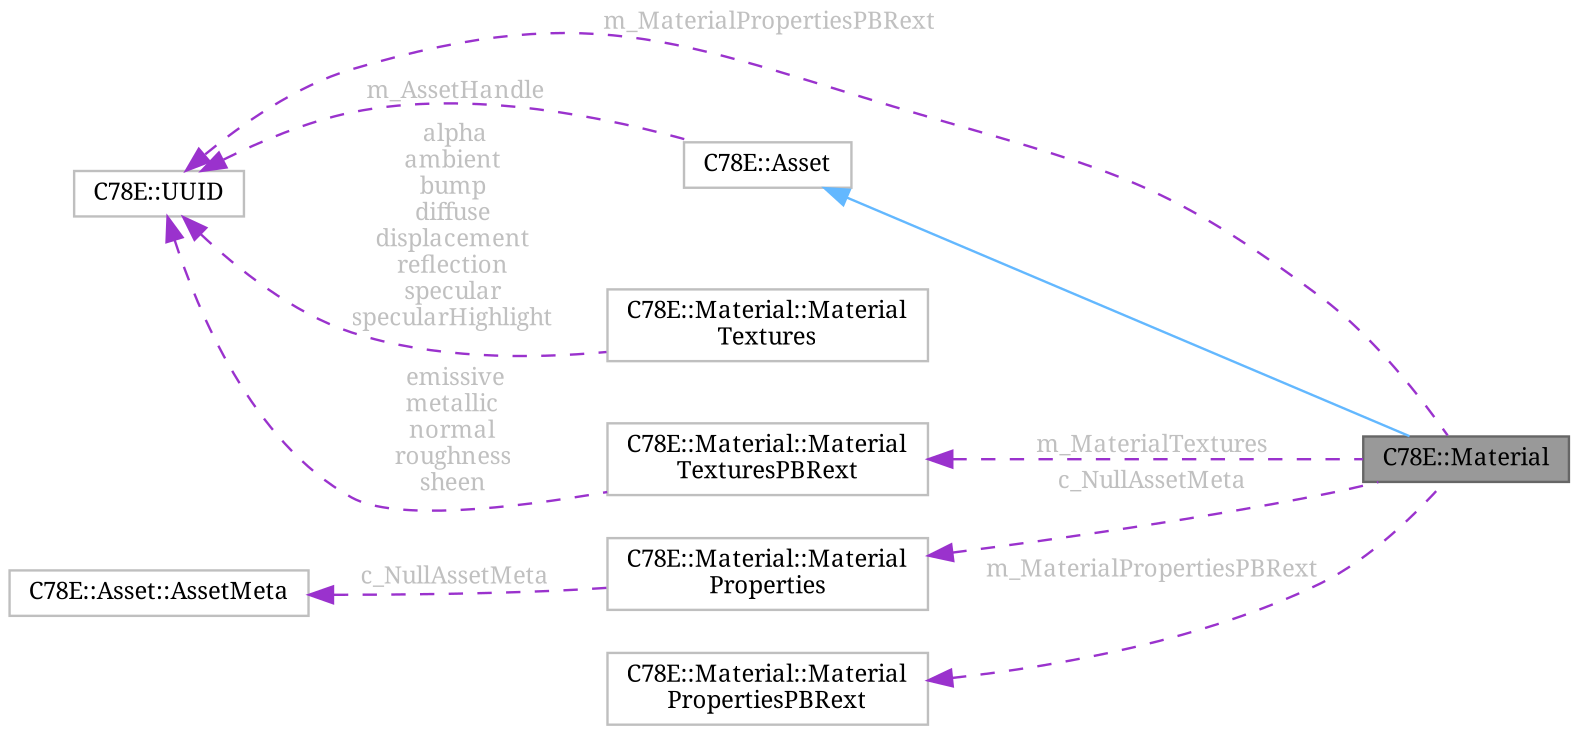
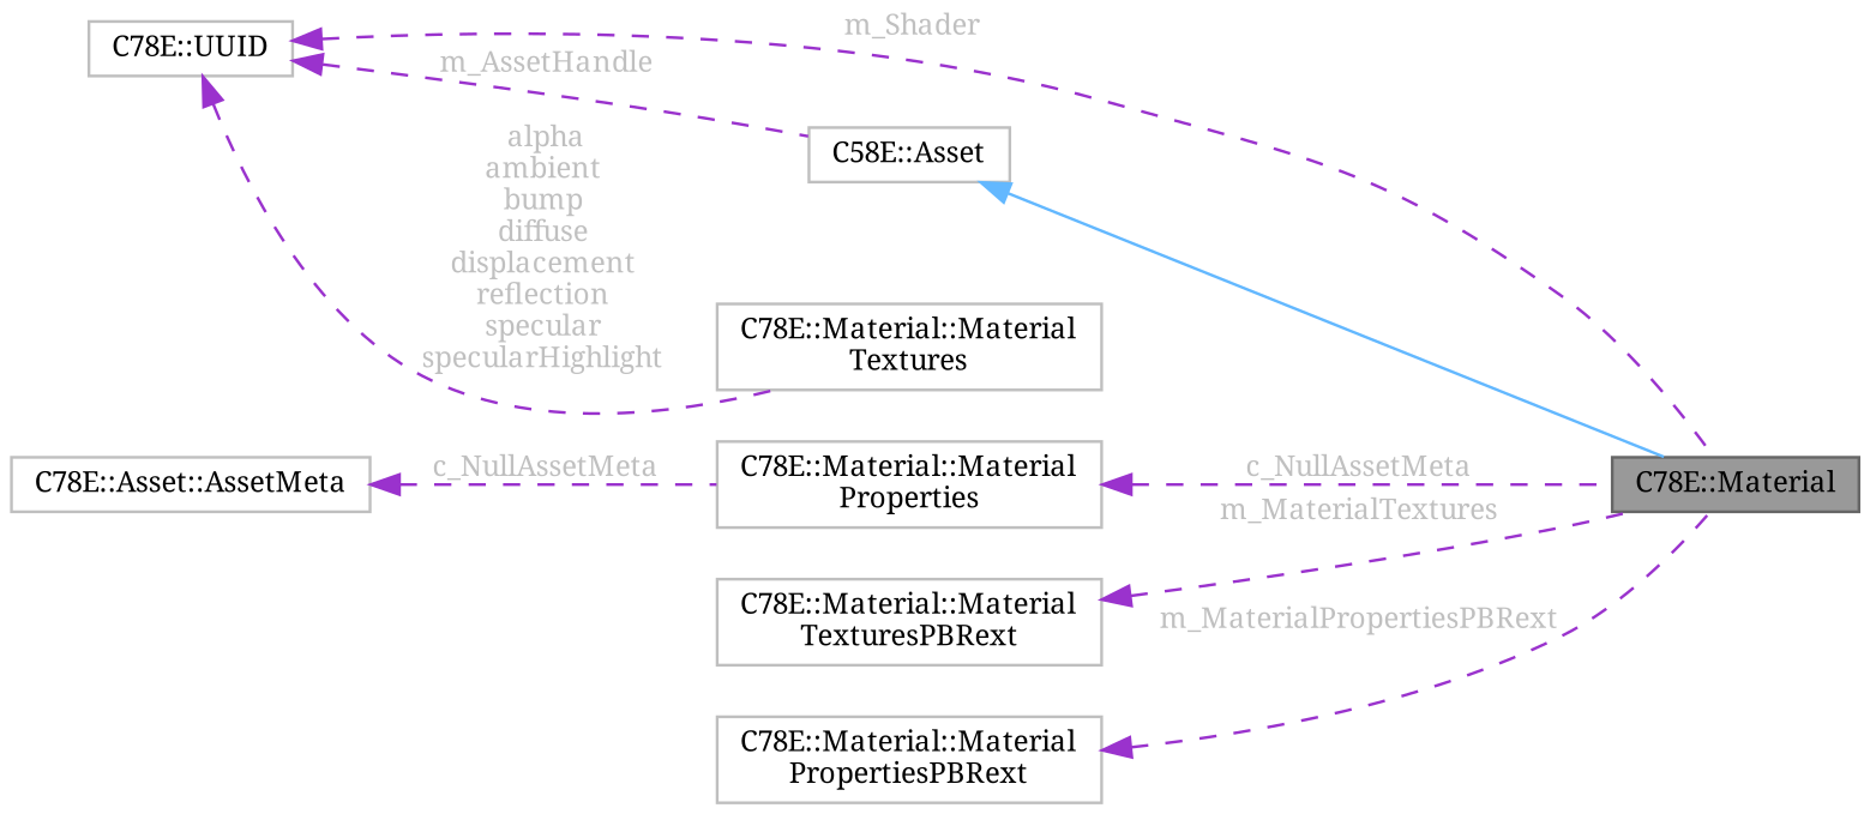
  digraph {
    fontname="Noto Serif"
    rankdir=LR
    node [color=grey75 fillcolor=white fontname="Noto Serif" fontsize=10 shape=box style=filled]
    edge [color=darkorchid3 dir=back fontname="Noto Serif" fontsize=10 labelfontname=Helvetica labelfontsize=10 style=dashed fontcolor=grey]
    n1 [color=gray40 fillcolor=grey60 fontcolor=black height=0.2 label="C78E::Material" width=0.4]
-   n2 [height=0.2 label="C78E::Asset" width=0.4]
+   n2 [height=0.2 label="C58E::Asset" width=0.4]
    n3 [height=0.2 label="C78E::Asset::AssetMeta" width=0.4]
    n4 [height=0.2 label="C78E::Material::Material\lProperties" width=0.4]
    n5 [height=0.2 label="C78E::UUID" width=0.4]
    n6 [height=0.2 label="C78E::Material::Material\lTextures" width=0.4]
    n7 [height=0.2 label="C78E::Material::Material\lTexturesPBRext" width=0.4]
    n8 [height=0.2 label="C78E::Material::Material\lPropertiesPBRext" width=0.4]
    n2 -> n1 [color=steelblue1 style=solid fontcolor=""]
    n3 -> n4 [label=" c_NullAssetMeta"]
    n4 -> n1 [label=" c_NullAssetMeta"]
-   n5 -> n1 [label=" m_MaterialPropertiesPBRext"]
+   n5 -> n1 [label=" m_Shader"]
    n5 -> n2 [label=" m_AssetHandle"]
    n5 -> n6 [label=" alpha\nambient\nbump\ndiffuse\ndisplacement\nreflection\nspecular\nspecularHighlight"]
-   n5 -> n7 [label=" emissive\nmetallic\nnormal\nroughness\nsheen"]
    n7 -> n1 [label=" m_MaterialTextures"]
    n8 -> n1 [label=" m_MaterialPropertiesPBRext"]
  }
